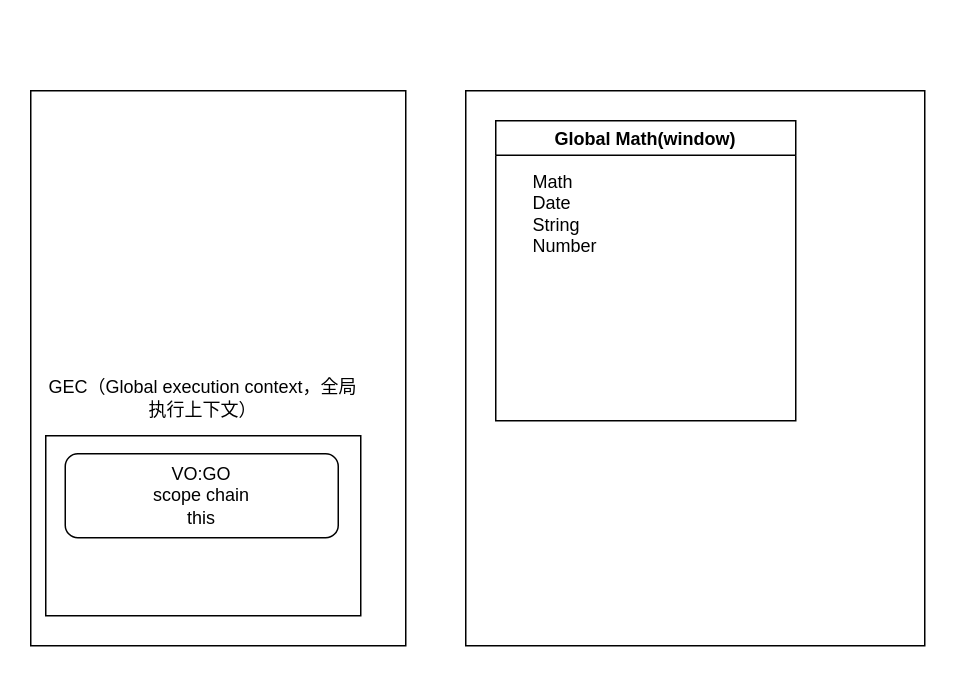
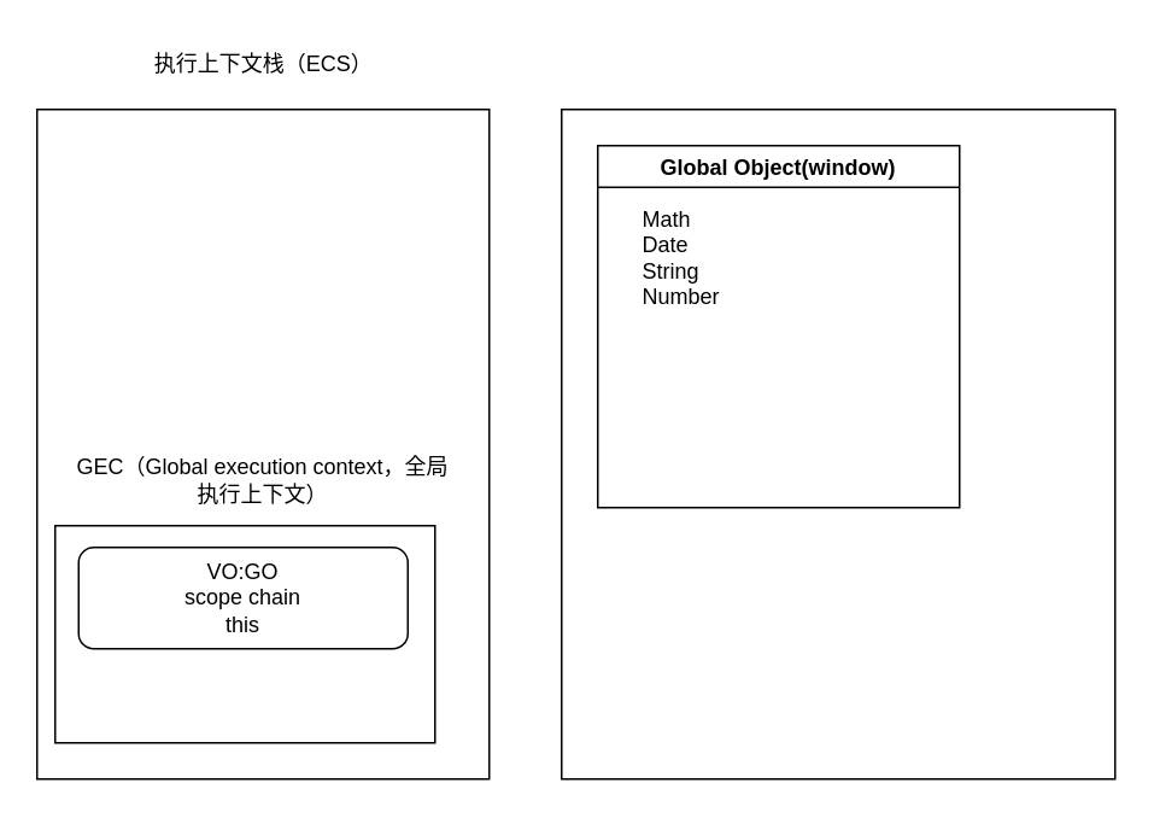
  <mxCell id="0" />
  <mxCell id="1" parent="0" />
  <mxCell id="2" value="" style="rounded=0;whiteSpace=wrap;html=1;fillColor=none;strokeColor=#000000;" vertex="1" parent="1"><mxGeometry x="20" y="60" width="250" height="370" as="geometry" /></mxCell>
  <mxCell id="3" value="" style="rounded=0;whiteSpace=wrap;html=1;fillColor=none;strokeColor=#000000;fontStyle=1" vertex="1" parent="1"><mxGeometry x="310" y="60" width="306" height="370" as="geometry" /></mxCell>
  <mxCell id="4" value="" style="rounded=0;whiteSpace=wrap;html=1;strokeColor=#000000;fillColor=none;" vertex="1" parent="1"><mxGeometry x="30" y="290" width="210" height="120" as="geometry" /></mxCell>
- <mxCell id="6" value="GEC（Global execution context，全局执行上下文）" style="text;html=1;strokeColor=none;fillColor=none;align=center;verticalAlign=middle;whiteSpace=wrap;rounded=0;fontColor=#000000;" vertex="1" parent="1"><mxGeometry x="30" y="250" width="210" height="30" as="geometry" /></mxCell>
- <mxCell id="7" value="Global Math(window)" style="swimlane;strokeColor=#000000;fontColor=#000000;fillColor=none;" vertex="1" parent="1"><mxGeometry x="330" y="80" width="200" height="200" as="geometry" /></mxCell>
+ <mxCell id="5" value="&lt;font color=&quot;#000000&quot;&gt;执行上下文栈（ECS）&lt;/font&gt;" style="text;html=1;align=center;verticalAlign=middle;resizable=0;points=[];autosize=1;strokeColor=none;fillColor=none;" vertex="1" parent="1"><mxGeometry x="75" y="20" width="140" height="30" as="geometry" /></mxCell>
+ <mxCell id="6" value="GEC（Global execution context，全局执行上下文）" style="text;html=1;strokeColor=none;fillColor=none;align=center;verticalAlign=middle;whiteSpace=wrap;rounded=0;fontColor=#000000;" vertex="1" parent="1"><mxGeometry x="40" y="250" width="210" height="30" as="geometry" /></mxCell>
+ <mxCell id="7" value="Global Object(window)" style="swimlane;strokeColor=#000000;fontColor=#000000;fillColor=none;" vertex="1" parent="1"><mxGeometry x="330" y="80" width="200" height="200" as="geometry" /></mxCell>
  <mxCell id="8" value="Math&lt;br&gt;Date&lt;br&gt;String&lt;br&gt;Number" style="text;html=1;strokeColor=none;fillColor=none;align=left;verticalAlign=top;whiteSpace=wrap;rounded=0;fontColor=#000000;" vertex="1" parent="1"><mxGeometry x="353" y="107" width="133" height="165" as="geometry" /></mxCell>
  <mxCell id="9" value="VO:GO&lt;br&gt;scope chain&lt;br&gt;this" style="whiteSpace=wrap;html=1;strokeColor=#000000;fontColor=#000000;fillColor=none;rounded=1;" vertex="1" parent="1"><mxGeometry x="43" y="302" width="182" height="56" as="geometry" /></mxCell>
